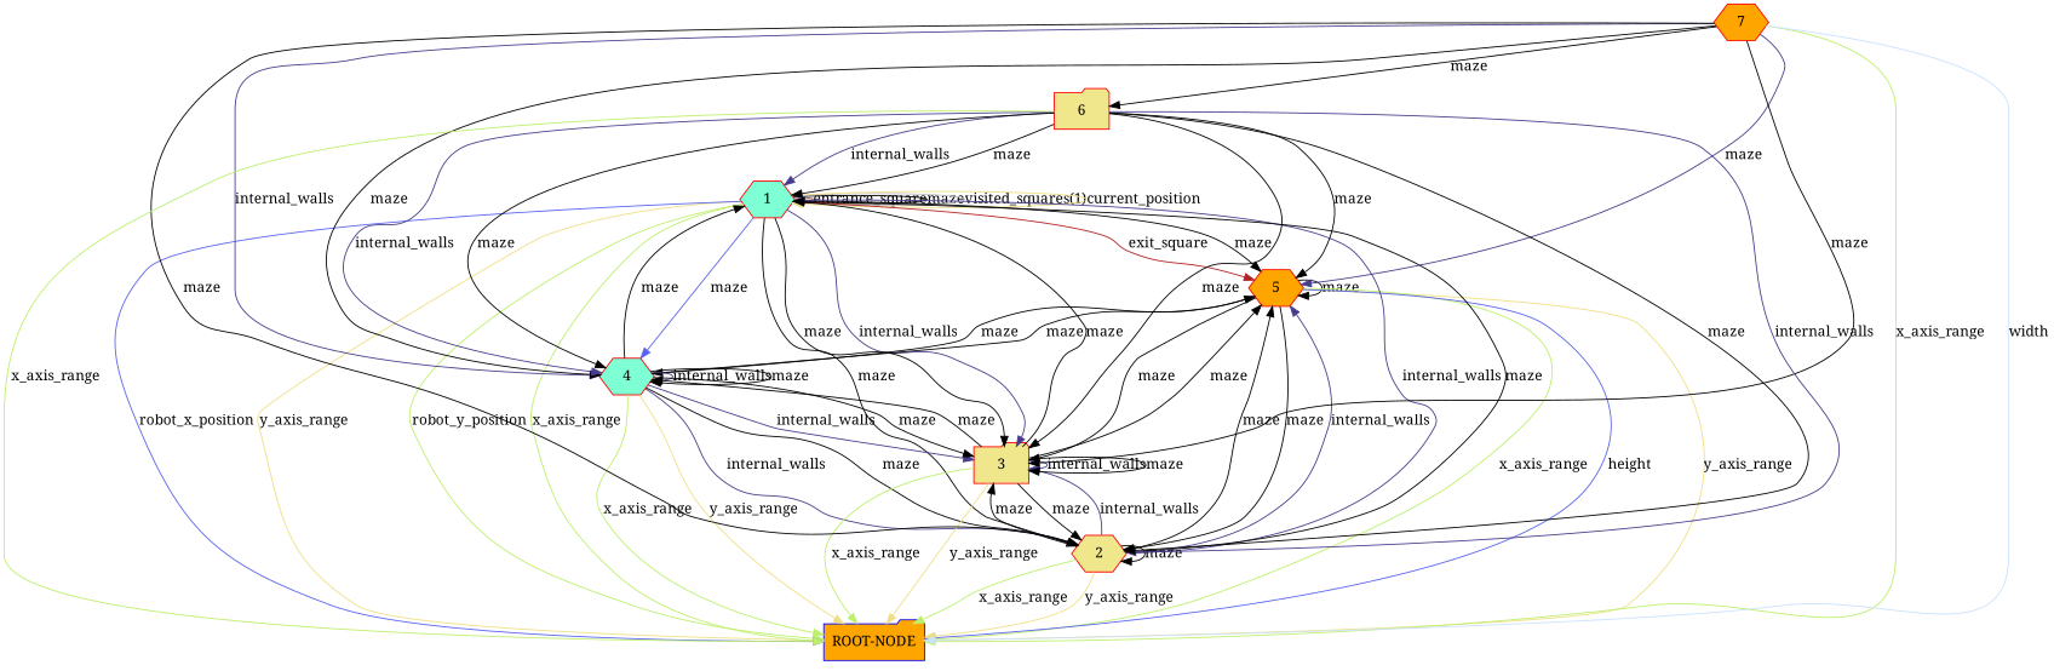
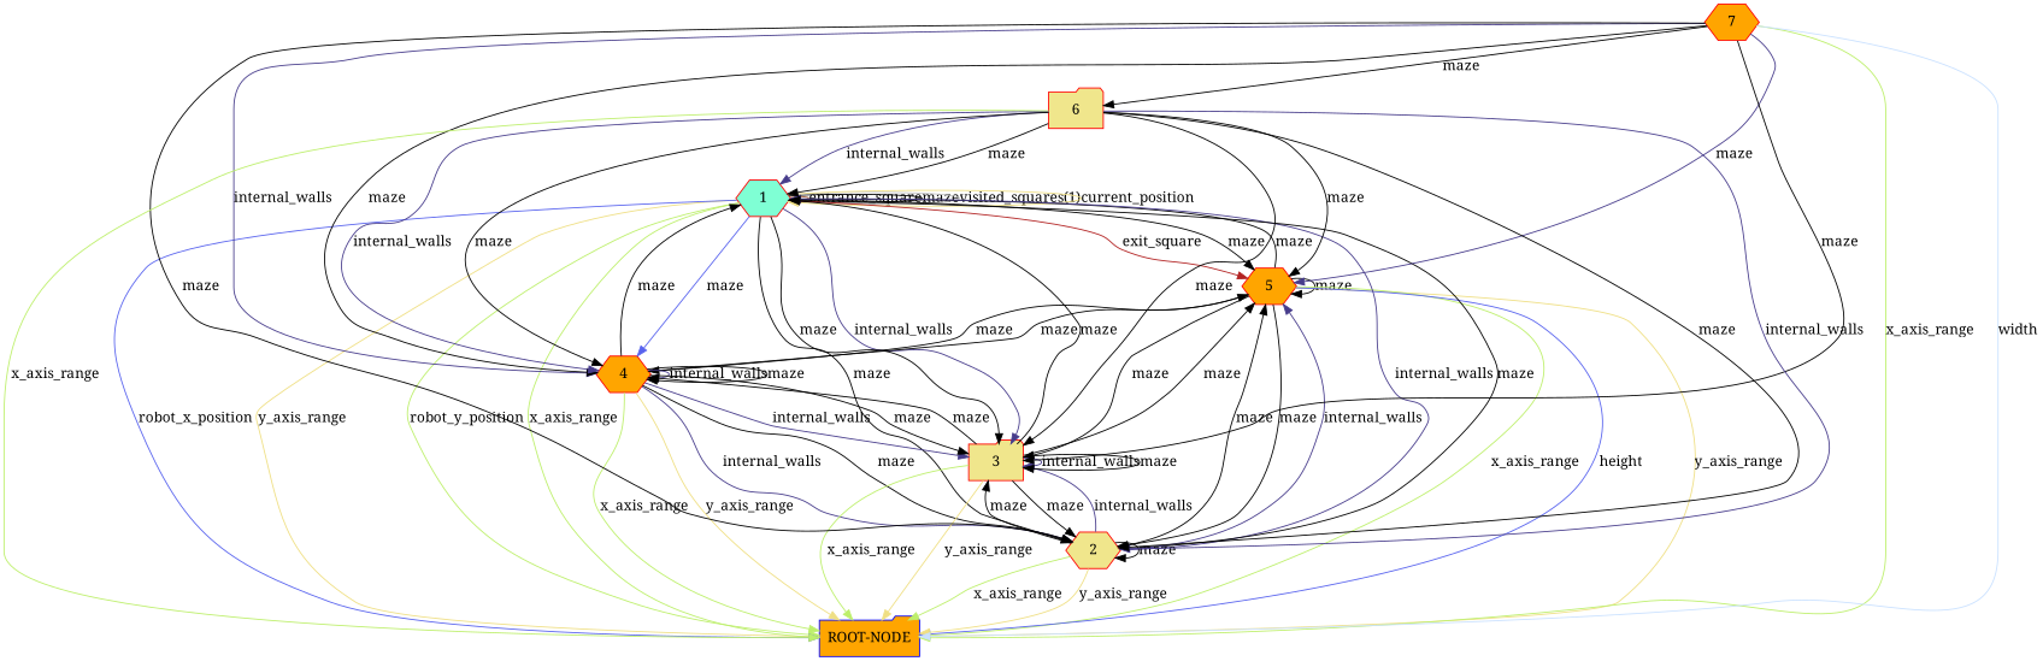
  digraph {
    fontname="Noto Serif"
    fontsize=12
    rankdir=TB
    node [color=red fillcolor=orange fontname="Noto Serif" shape=hexagon style="filled, solid"]
    edge [color=black fontname="Noto Serif"]
    1 [fillcolor=aquamarine]
    5
-   4 [fillcolor=aquamarine]
+   4
    2 [fillcolor=khaki]
    3 [fillcolor=khaki shape=folder]
    "ROOT-NODE" [color=blue shape=folder]
    7
    6 [fillcolor=khaki shape=folder]
    subgraph cluster_1 {
      color=lightgrey
      label=OUTPUTS
      style=filled
    }
    1 -> 1 [color=sienna label=entrance_square]
    1 -> 1 [label=maze]
    1 -> 1 [color=gray label="visited_squares(1)"]
    1 -> 1 [color="#efdf84" label=current_position]
    1 -> 5 [color=firebrick label=exit_square]
    1 -> 5 [label=maze]
    1 -> 4 [color="#5863ee" label=maze]
    1 -> 2 [label=maze]
    1 -> 3 [color=SlateBlue4 label=internal_walls]
    1 -> 3 [label=maze]
    1 -> "ROOT-NODE" [color="#efdf84" label=y_axis_range]
    1 -> "ROOT-NODE" [color="#bdef6b" label=x_axis_range]
    1 -> "ROOT-NODE" [color="#bdef6b" label=robot_y_position]
    1 -> "ROOT-NODE" [color="#5863ee" label=robot_x_position]
+   5 -> 1 [label=maze]
    5 -> 5 [label=maze]
    5 -> 4 [label=maze]
    5 -> 2 [label=maze]
    5 -> 3 [label=maze]
    5 -> "ROOT-NODE" [color="#efdf84" label=y_axis_range]
    5 -> "ROOT-NODE" [color="#bdef6b" label=x_axis_range]
    5 -> "ROOT-NODE" [color="#5863ee" label=height]
    4 -> 1 [label=maze]
    4 -> 5 [label=maze]
    4 -> 4 [color=SlateBlue4 label=internal_walls]
    4 -> 4 [label=maze]
    4 -> 2 [color=SlateBlue4 label=internal_walls]
    4 -> 2 [label=maze]
    4 -> 3 [color=SlateBlue4 label=internal_walls]
    4 -> 3 [label=maze]
    4 -> "ROOT-NODE" [color="#efdf84" label=y_axis_range]
    4 -> "ROOT-NODE" [color="#bdef6b" label=x_axis_range]
    2 -> 1 [color=SlateBlue4 label=internal_walls]
    2 -> 1 [label=maze]
    2 -> 5 [color=SlateBlue4 label=internal_walls]
    2 -> 5 [label=maze]
    2 -> 2 [label=maze]
    2 -> 3 [color=SlateBlue4 label=internal_walls]
    2 -> 3 [label=maze]
    2 -> "ROOT-NODE" [color="#efdf84" label=y_axis_range]
    2 -> "ROOT-NODE" [color="#bdef6b" label=x_axis_range]
    3 -> 1 [label=maze]
    3 -> 5 [label=maze]
    3 -> 4 [label=maze]
    3 -> 2 [label=maze]
    3 -> 3 [color=SlateBlue4 label=internal_walls]
    3 -> 3 [label=maze]
    3 -> "ROOT-NODE" [color="#efdf84" label=y_axis_range]
    3 -> "ROOT-NODE" [color="#bdef6b" label=x_axis_range]
    7 -> 5 [color=SlateBlue4 label=maze]
    7 -> 4 [color=SlateBlue4 label=internal_walls]
    7 -> 4 [label=maze]
    7 -> 2 [label=maze]
    7 -> 3 [label=maze]
    7 -> "ROOT-NODE" [color="#bdef6b" label=x_axis_range]
    7 -> "ROOT-NODE" [color=LightSteelBlue1 label=width]
    7 -> 6 [label=maze]
    6 -> 1 [color=SlateBlue4 label=internal_walls]
    6 -> 1 [label=maze]
    6 -> 5 [label=maze]
    6 -> 4 [color=SlateBlue4 label=internal_walls]
    6 -> 4 [label=maze]
    6 -> 2 [color=SlateBlue4 label=internal_walls]
    6 -> 2 [label=maze]
    6 -> 3 [label=maze]
    6 -> "ROOT-NODE" [color="#bdef6b" label=x_axis_range]
  }
